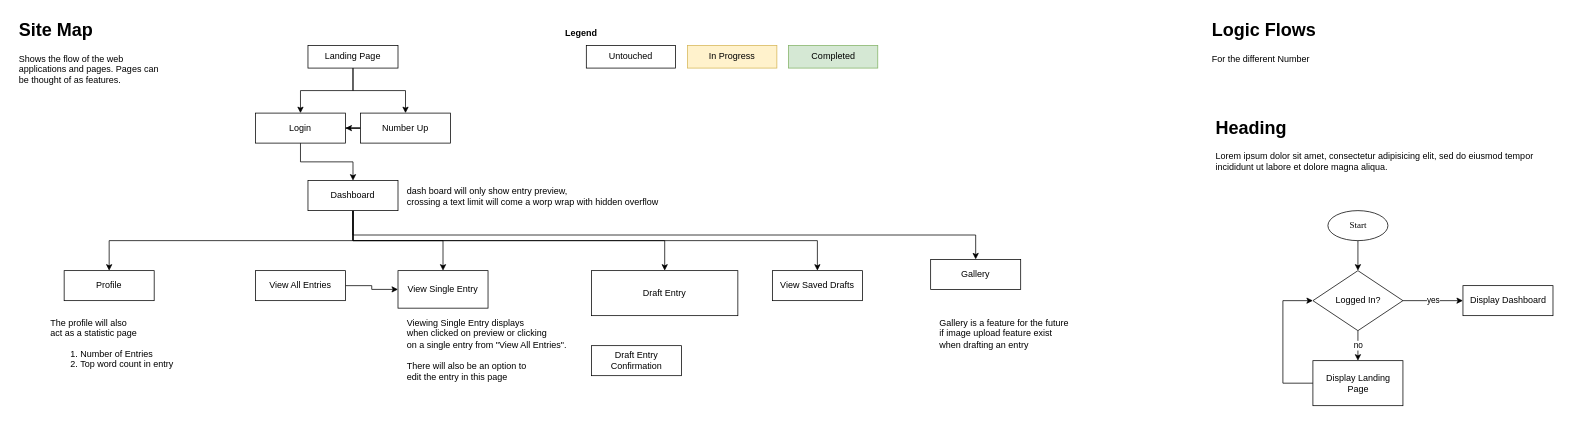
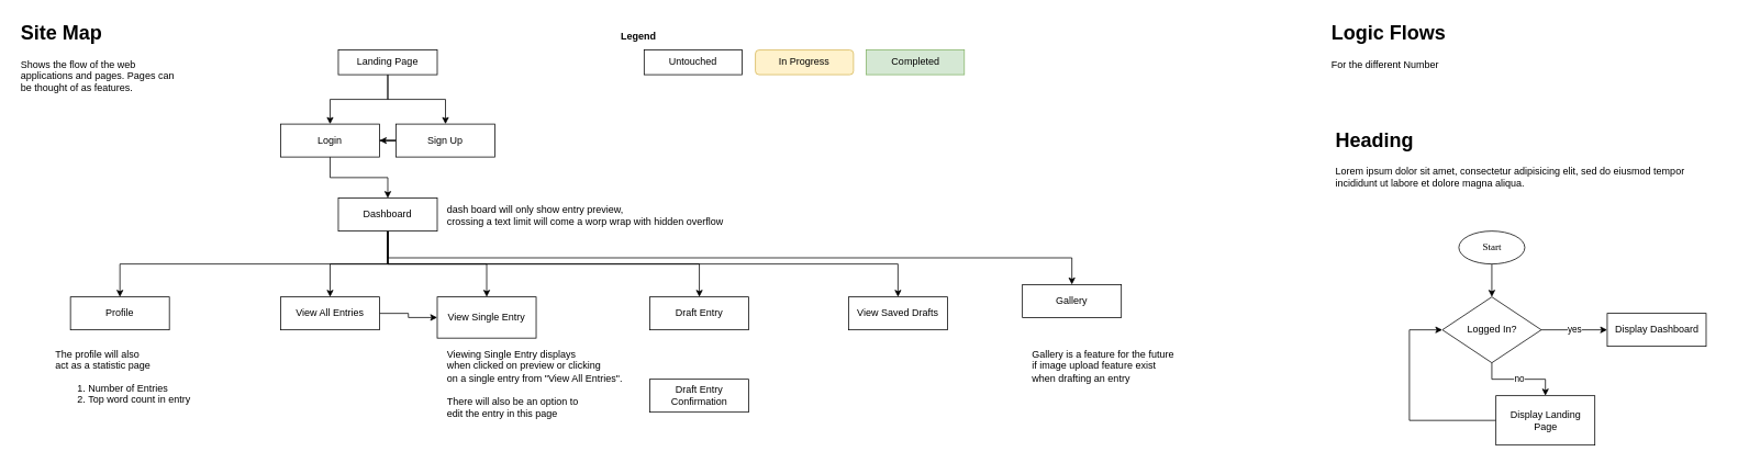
  <mxCell id="0" />
  <mxCell id="1" parent="0" />
  <mxCell id="2" style="edgeStyle=orthogonalEdgeStyle;rounded=0;orthogonalLoop=1;jettySize=auto;html=1;exitX=0.5;exitY=1;exitDx=0;exitDy=0;" parent="1" source="3" target="6" edge="1"><mxGeometry relative="1" as="geometry" /></mxCell>
  <mxCell id="3" value="Start" style="ellipse;whiteSpace=wrap;html=1;fontFamily=Georgia;" parent="1" vertex="1"><mxGeometry x="1769.5" y="280" width="80" height="40" as="geometry" /></mxCell>
  <mxCell id="4" value="no" style="edgeStyle=orthogonalEdgeStyle;rounded=0;orthogonalLoop=1;jettySize=auto;html=1;exitX=0.5;exitY=1;exitDx=0;exitDy=0;entryX=0.5;entryY=0;entryDx=0;entryDy=0;" parent="1" source="6" target="8" edge="1"><mxGeometry relative="1" as="geometry" /></mxCell>
  <mxCell id="5" value="yes" style="edgeStyle=orthogonalEdgeStyle;rounded=0;orthogonalLoop=1;jettySize=auto;html=1;exitX=1;exitY=0.5;exitDx=0;exitDy=0;" parent="1" source="6" target="10" edge="1"><mxGeometry relative="1" as="geometry" /></mxCell>
  <mxCell id="6" value="Logged In?" style="rhombus;whiteSpace=wrap;html=1;" parent="1" vertex="1"><mxGeometry x="1749.5" y="360" width="120" height="80" as="geometry" /></mxCell>
  <mxCell id="7" style="edgeStyle=orthogonalEdgeStyle;rounded=0;orthogonalLoop=1;jettySize=auto;html=1;exitX=0;exitY=0.5;exitDx=0;exitDy=0;entryX=0;entryY=0.5;entryDx=0;entryDy=0;" parent="1" source="8" target="6" edge="1"><mxGeometry relative="1" as="geometry"><Array as="points"><mxPoint x="1709.5" y="510" /><mxPoint x="1709.5" y="400" /></Array></mxGeometry></mxCell>
- <mxCell id="8" value="Display Landing&lt;br&gt;Page" style="rounded=0;whiteSpace=wrap;html=1;" parent="1" vertex="1"><mxGeometry x="1749.5" y="480" width="120" height="60" as="geometry" /></mxCell>
+ <mxCell id="8" value="Display Landing&lt;br&gt;Page" style="rounded=0;whiteSpace=wrap;html=1;" parent="1" vertex="1"><mxGeometry x="1814.5" y="480" width="120" height="60" as="geometry" /></mxCell>
  <mxCell id="9" value="&lt;h1&gt;Logic Flows&lt;/h1&gt;&lt;p&gt;For the different Number&lt;/p&gt;" style="text;html=1;strokeColor=none;fillColor=none;spacing=5;spacingTop=-20;whiteSpace=wrap;overflow=hidden;rounded=0;" parent="1" vertex="1"><mxGeometry x="1610" y="20" width="200" height="120" as="geometry" /></mxCell>
  <mxCell id="10" value="Display Dashboard" style="rounded=0;whiteSpace=wrap;html=1;" parent="1" vertex="1"><mxGeometry x="1949.5" y="380" width="120" height="40" as="geometry" /></mxCell>
  <mxCell id="11" value="&lt;h1&gt;Site Map&lt;/h1&gt;&lt;p&gt;Shows the flow of the web applications and pages. Pages can be thought of as features.&lt;/p&gt;" style="text;html=1;strokeColor=none;fillColor=none;spacing=5;spacingTop=-20;whiteSpace=wrap;overflow=hidden;rounded=0;" parent="1" vertex="1"><mxGeometry x="20" y="20" width="200" height="120" as="geometry" /></mxCell>
  <mxCell id="12" style="edgeStyle=orthogonalEdgeStyle;rounded=0;orthogonalLoop=1;jettySize=auto;html=1;exitX=0;exitY=0.5;exitDx=0;exitDy=0;" parent="1" source="13" target="18" edge="1"><mxGeometry relative="1" as="geometry" /></mxCell>
- <mxCell id="13" value="Number Up" style="rounded=0;whiteSpace=wrap;html=1;" parent="1" vertex="1"><mxGeometry x="480" y="150" width="120" height="40" as="geometry" /></mxCell>
+ <mxCell id="13" value="Sign Up" style="rounded=0;whiteSpace=wrap;html=1;" parent="1" vertex="1"><mxGeometry x="480" y="150" width="120" height="40" as="geometry" /></mxCell>
  <mxCell id="14" style="edgeStyle=orthogonalEdgeStyle;rounded=0;orthogonalLoop=1;jettySize=auto;html=1;exitX=0.5;exitY=1;exitDx=0;exitDy=0;entryX=0.5;entryY=0;entryDx=0;entryDy=0;" parent="1" source="16" target="18" edge="1"><mxGeometry relative="1" as="geometry" /></mxCell>
  <mxCell id="15" style="edgeStyle=orthogonalEdgeStyle;rounded=0;orthogonalLoop=1;jettySize=auto;html=1;exitX=0.5;exitY=1;exitDx=0;exitDy=0;entryX=0.5;entryY=0;entryDx=0;entryDy=0;" parent="1" source="16" target="13" edge="1"><mxGeometry relative="1" as="geometry" /></mxCell>
  <mxCell id="16" value="Landing Page" style="rounded=0;whiteSpace=wrap;html=1;" parent="1" vertex="1"><mxGeometry x="410" y="60" width="120" height="30" as="geometry" /></mxCell>
  <mxCell id="17" style="edgeStyle=orthogonalEdgeStyle;rounded=0;orthogonalLoop=1;jettySize=auto;html=1;exitX=0.5;exitY=1;exitDx=0;exitDy=0;entryX=0.5;entryY=0;entryDx=0;entryDy=0;" parent="1" source="18" target="25" edge="1"><mxGeometry relative="1" as="geometry" /></mxCell>
  <mxCell id="18" value="Login" style="rounded=0;whiteSpace=wrap;html=1;" parent="1" vertex="1"><mxGeometry x="340" y="150" width="120" height="40" as="geometry" /></mxCell>
  <mxCell id="19" style="edgeStyle=orthogonalEdgeStyle;rounded=0;orthogonalLoop=1;jettySize=auto;html=1;exitX=0.5;exitY=1;exitDx=0;exitDy=0;" parent="1" source="25" target="26" edge="1"><mxGeometry relative="1" as="geometry" /></mxCell>
  <mxCell id="20" style="edgeStyle=orthogonalEdgeStyle;rounded=0;orthogonalLoop=1;jettySize=auto;html=1;exitX=0.5;exitY=1;exitDx=0;exitDy=0;" parent="1" source="25" target="27" edge="1"><mxGeometry relative="1" as="geometry" /></mxCell>
+ <mxCell id="21" style="edgeStyle=orthogonalEdgeStyle;rounded=0;orthogonalLoop=1;jettySize=auto;html=1;exitX=0.5;exitY=1;exitDx=0;exitDy=0;entryX=0.5;entryY=0;entryDx=0;entryDy=0;" parent="1" source="25" target="29" edge="1"><mxGeometry relative="1" as="geometry" /></mxCell>
  <mxCell id="22" style="edgeStyle=orthogonalEdgeStyle;rounded=0;orthogonalLoop=1;jettySize=auto;html=1;exitX=0.5;exitY=1;exitDx=0;exitDy=0;entryX=0.5;entryY=0;entryDx=0;entryDy=0;" parent="1" source="25" target="31" edge="1"><mxGeometry relative="1" as="geometry" /></mxCell>
  <mxCell id="23" style="edgeStyle=orthogonalEdgeStyle;rounded=0;orthogonalLoop=1;jettySize=auto;html=1;exitX=0.5;exitY=1;exitDx=0;exitDy=0;entryX=0.5;entryY=0;entryDx=0;entryDy=0;" parent="1" source="25" target="32" edge="1"><mxGeometry relative="1" as="geometry" /></mxCell>
  <mxCell id="24" style="edgeStyle=orthogonalEdgeStyle;rounded=0;orthogonalLoop=1;jettySize=auto;html=1;exitX=0.5;exitY=1;exitDx=0;exitDy=0;" parent="1" source="25" target="33" edge="1"><mxGeometry relative="1" as="geometry" /></mxCell>
  <mxCell id="25" value="Dashboard" style="rounded=0;whiteSpace=wrap;html=1;" parent="1" vertex="1"><mxGeometry x="410" y="240" width="120" height="40" as="geometry" /></mxCell>
  <mxCell id="26" value="View Single Entry" style="rounded=0;whiteSpace=wrap;html=1;" parent="1" vertex="1"><mxGeometry x="530" y="360" width="120" height="50" as="geometry" /></mxCell>
- <mxCell id="27" value="Draft Entry" style="rounded=0;whiteSpace=wrap;html=1;" parent="1" vertex="1"><mxGeometry x="788" y="360" width="195" height="60" as="geometry" /></mxCell>
+ <mxCell id="27" value="Draft Entry" style="rounded=0;whiteSpace=wrap;html=1;" parent="1" vertex="1"><mxGeometry x="788" y="360" width="120" height="40" as="geometry" /></mxCell>
  <mxCell id="28" style="edgeStyle=orthogonalEdgeStyle;rounded=0;orthogonalLoop=1;jettySize=auto;html=1;exitX=1;exitY=0.5;exitDx=0;exitDy=0;entryX=0;entryY=0.5;entryDx=0;entryDy=0;" parent="1" source="29" target="26" edge="1"><mxGeometry relative="1" as="geometry" /></mxCell>
  <mxCell id="29" value="View All Entries" style="rounded=0;whiteSpace=wrap;html=1;" parent="1" vertex="1"><mxGeometry x="340" y="360" width="120" height="40" as="geometry" /></mxCell>
  <mxCell id="30" value="Draft Entry Confirmation" style="rounded=0;whiteSpace=wrap;html=1;" parent="1" vertex="1"><mxGeometry x="788" y="460" width="120" height="40" as="geometry" /></mxCell>
  <mxCell id="31" value="View Saved Drafts" style="rounded=0;whiteSpace=wrap;html=1;" parent="1" vertex="1"><mxGeometry x="1029" y="360" width="120" height="40" as="geometry" /></mxCell>
  <mxCell id="32" value="Gallery" style="rounded=0;whiteSpace=wrap;html=1;" parent="1" vertex="1"><mxGeometry x="1240" y="345" width="120" height="40" as="geometry" /></mxCell>
  <mxCell id="33" value="Profile" style="rounded=0;whiteSpace=wrap;html=1;" parent="1" vertex="1"><mxGeometry x="85" y="360" width="120" height="40" as="geometry" /></mxCell>
  <mxCell id="34" value="dash board will only show entry preview,&lt;br&gt;crossing a text limit will come a worp wrap with hidden overflow" style="text;html=1;resizable=0;points=[];autosize=1;align=left;verticalAlign=top;spacingTop=-4;" parent="1" vertex="1"><mxGeometry x="540" y="245" width="350" height="30" as="geometry" /></mxCell>
  <mxCell id="35" value="The profile will also&lt;br&gt;act as a statistic page&lt;br&gt;&lt;ol&gt;&lt;li&gt;Number of Entries&lt;/li&gt;&lt;li&gt;Top word count in entry&lt;/li&gt;&lt;/ol&gt;" style="text;html=1;resizable=0;points=[];autosize=1;align=left;verticalAlign=top;spacingTop=-4;shadow=0;rounded=0;" parent="1" vertex="1"><mxGeometry x="65" y="420" width="180" height="80" as="geometry" /></mxCell>
  <mxCell id="36" value="Viewing Single Entry displays&lt;br&gt;when clicked on preview or clicking&lt;br&gt;on a single entry from &quot;View All Entries&quot;.&lt;br&gt;&lt;br&gt;There will also be an option to&lt;br&gt;edit the entry in this page" style="text;html=1;resizable=0;points=[];autosize=1;align=left;verticalAlign=top;spacingTop=-4;" parent="1" vertex="1"><mxGeometry x="540" y="420" width="230" height="90" as="geometry" /></mxCell>
  <mxCell id="37" value="Gallery is a feature for the future&lt;br&gt;if image upload feature exist&lt;br&gt;when drafting an entry" style="text;html=1;resizable=0;points=[];autosize=1;align=left;verticalAlign=top;spacingTop=-4;" parent="1" vertex="1"><mxGeometry x="1250" y="420" width="190" height="40" as="geometry" /></mxCell>
  <mxCell id="38" value="Untouched" style="rounded=0;whiteSpace=wrap;html=1;" parent="1" vertex="1"><mxGeometry x="781" y="60" width="119" height="30" as="geometry" /></mxCell>
  <mxCell id="39" value="&lt;b&gt;Legend&lt;/b&gt;" style="text;html=1;resizable=0;points=[];autosize=1;align=left;verticalAlign=top;spacingTop=-4;" parent="1" vertex="1"><mxGeometry x="751" y="34" width="60" height="20" as="geometry" /></mxCell>
- <mxCell id="40" value="In Progress" style="rounded=0;whiteSpace=wrap;html=1;fillColor=#fff2cc;strokeColor=#d6b656;" parent="1" vertex="1"><mxGeometry x="916" y="60" width="119" height="30" as="geometry" /></mxCell>
+ <mxCell id="40" value="In Progress" style="whiteSpace=wrap;html=1;fillColor=#fff2cc;strokeColor=#d6b656;rounded=1;" parent="1" vertex="1"><mxGeometry x="916" y="60" width="119" height="30" as="geometry" /></mxCell>
  <mxCell id="41" value="Completed" style="rounded=0;whiteSpace=wrap;html=1;fillColor=#d5e8d4;strokeColor=#82b366;" parent="1" vertex="1"><mxGeometry x="1050.5" y="60" width="119" height="30" as="geometry" /></mxCell>
  <mxCell id="42" value="&lt;h1&gt;Heading&lt;/h1&gt;&lt;p&gt;Lorem ipsum dolor sit amet, consectetur adipisicing elit, sed do eiusmod tempor incididunt ut labore et dolore magna aliqua.&lt;/p&gt;" style="text;html=1;strokeColor=none;fillColor=none;spacing=5;spacingTop=-20;whiteSpace=wrap;overflow=hidden;rounded=0;shadow=0;align=left;" parent="1" vertex="1"><mxGeometry x="1615" y="150" width="485" height="120" as="geometry" /></mxCell>
